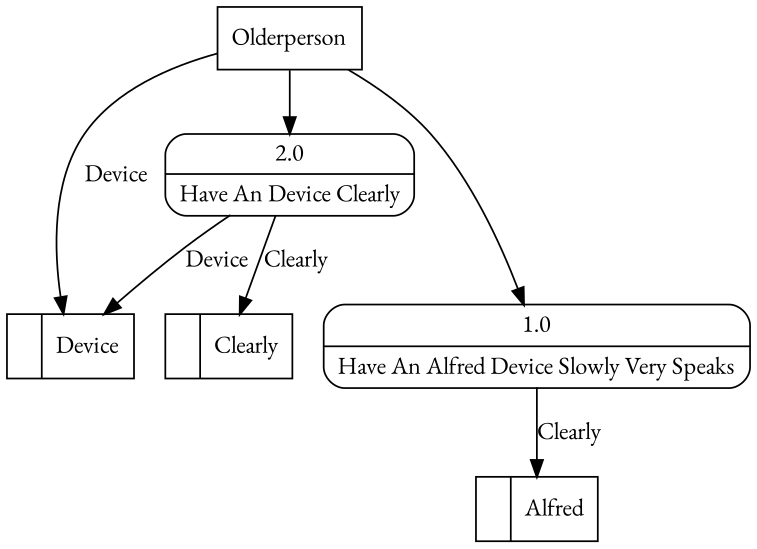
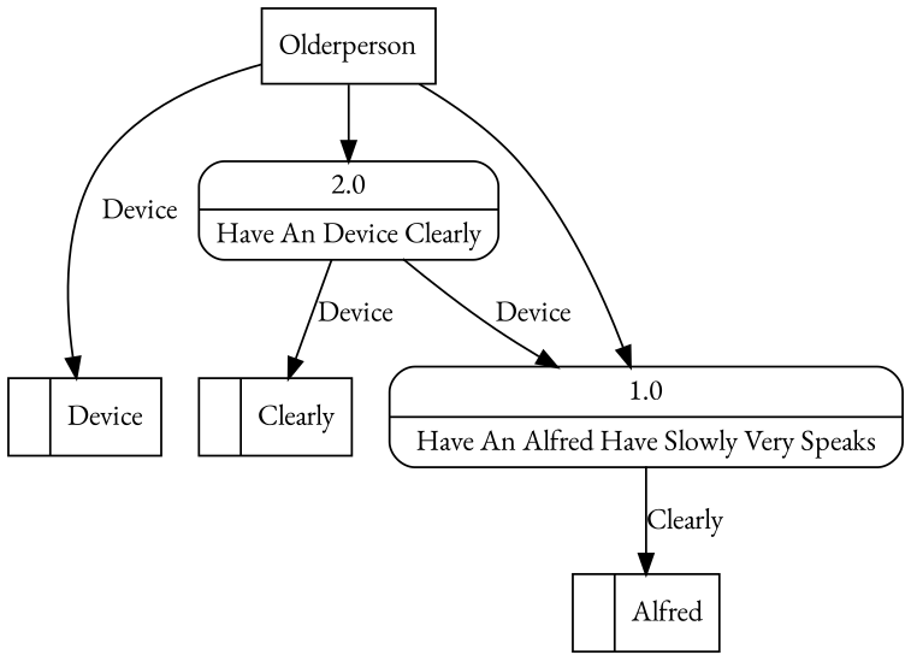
  digraph {
    fontname="EB Garamond"
    node [fontname="EB Garamond" shape=record]
    edge [fontname="EB Garamond"]
    n1 [label="<f0>  |<f1> Device "]
    n2 [label="<f0>  |<f1> Clearly "]
    n3 [label="<f0>  |<f1> Alfred "]
    n4 [label=Olderperson shape=box]
-   n5 [label="{<f0> 1.0|<f1> Have An Alfred Device Slowly Very Speaks }" shape=Mrecord]
+   n5 [label="{<f0> 1.0|<f1> Have An Alfred Have Slowly Very Speaks }" shape=Mrecord]
    n6 [label="{<f0> 2.0|<f1> Have An Device Clearly }" shape=Mrecord]
    n4 -> n1 [label=Device]
    n4 -> n5
    n4 -> n6
    n5 -> n3 [label=Clearly]
-   n6 -> n1 [label=Device]
-   n6 -> n2 [label=Clearly]
+   n6 -> n5 [label=Device]
+   n6 -> n2 [label=Device]
  }
